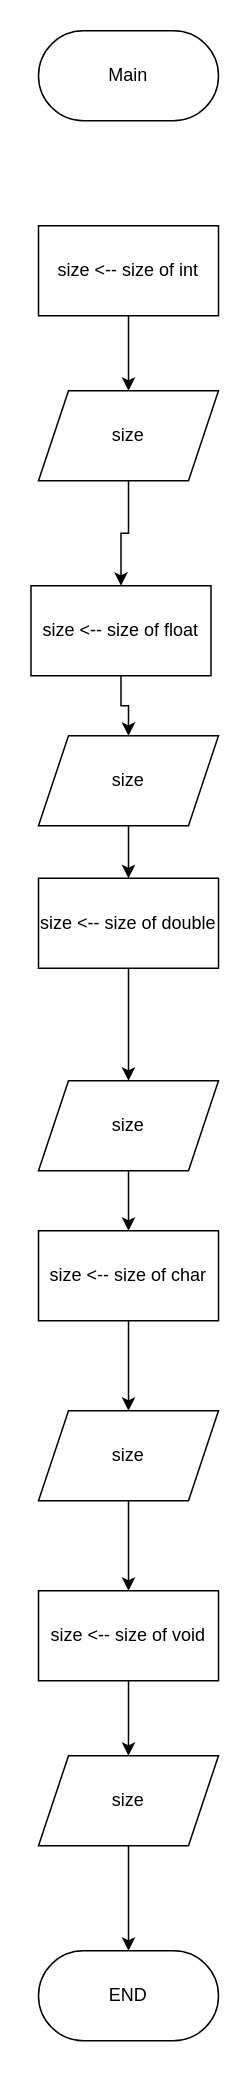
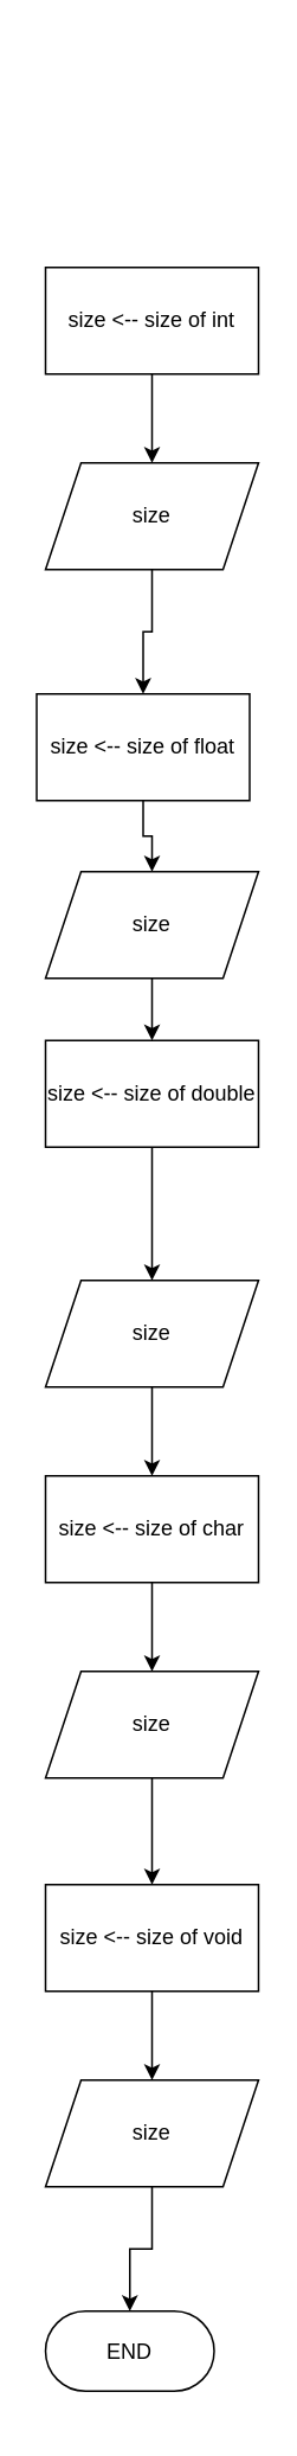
  <mxCell id="0" />
  <mxCell id="1" parent="0" />
- <mxCell id="2" value="Main" style="rounded=1;whiteSpace=wrap;html=1;arcSize=50;" vertex="1" parent="1"><mxGeometry x="25" y="20" width="120" height="60" as="geometry" /></mxCell>
  <mxCell id="3" style="edgeStyle=orthogonalEdgeStyle;rounded=0;orthogonalLoop=1;jettySize=auto;html=1;" edge="1" parent="1" source="4" target="6"><mxGeometry relative="1" as="geometry" /></mxCell>
  <mxCell id="4" value="size &amp;lt;-- size of int" style="rounded=0;whiteSpace=wrap;html=1;" vertex="1" parent="1"><mxGeometry x="25" y="150" width="120" height="60" as="geometry" /></mxCell>
  <mxCell id="5" style="edgeStyle=orthogonalEdgeStyle;rounded=0;orthogonalLoop=1;jettySize=auto;html=1;" edge="1" parent="1" source="6" target="8"><mxGeometry relative="1" as="geometry" /></mxCell>
  <mxCell id="6" value="size" style="shape=parallelogram;perimeter=parallelogramPerimeter;whiteSpace=wrap;html=1;fixedSize=1;" vertex="1" parent="1"><mxGeometry x="25" y="260" width="120" height="60" as="geometry" /></mxCell>
  <mxCell id="7" style="edgeStyle=orthogonalEdgeStyle;rounded=0;orthogonalLoop=1;jettySize=auto;html=1;" edge="1" parent="1" source="8" target="10"><mxGeometry relative="1" as="geometry" /></mxCell>
  <mxCell id="8" value="size &amp;lt;-- size of float" style="rounded=0;whiteSpace=wrap;html=1;" vertex="1" parent="1"><mxGeometry x="20" y="390" width="120" height="60" as="geometry" /></mxCell>
  <mxCell id="9" style="edgeStyle=orthogonalEdgeStyle;rounded=0;orthogonalLoop=1;jettySize=auto;html=1;" edge="1" parent="1" source="10" target="12"><mxGeometry relative="1" as="geometry" /></mxCell>
  <mxCell id="10" value="size" style="shape=parallelogram;perimeter=parallelogramPerimeter;whiteSpace=wrap;html=1;fixedSize=1;" vertex="1" parent="1"><mxGeometry x="25" y="490" width="120" height="60" as="geometry" /></mxCell>
  <mxCell id="11" style="edgeStyle=orthogonalEdgeStyle;rounded=0;orthogonalLoop=1;jettySize=auto;html=1;" edge="1" parent="1" source="12" target="14"><mxGeometry relative="1" as="geometry" /></mxCell>
  <mxCell id="12" value="size &amp;lt;-- size of double" style="rounded=0;whiteSpace=wrap;html=1;" vertex="1" parent="1"><mxGeometry x="25" y="585" width="120" height="60" as="geometry" /></mxCell>
  <mxCell id="13" style="edgeStyle=orthogonalEdgeStyle;rounded=0;orthogonalLoop=1;jettySize=auto;html=1;" edge="1" parent="1" source="14" target="16"><mxGeometry relative="1" as="geometry" /></mxCell>
  <mxCell id="14" value="size" style="shape=parallelogram;perimeter=parallelogramPerimeter;whiteSpace=wrap;html=1;fixedSize=1;" vertex="1" parent="1"><mxGeometry x="25" y="720" width="120" height="60" as="geometry" /></mxCell>
  <mxCell id="15" style="edgeStyle=orthogonalEdgeStyle;rounded=0;orthogonalLoop=1;jettySize=auto;html=1;" edge="1" parent="1" source="16" target="18"><mxGeometry relative="1" as="geometry" /></mxCell>
- <mxCell id="16" value="size &amp;lt;-- size of char" style="rounded=0;whiteSpace=wrap;html=1;" vertex="1" parent="1"><mxGeometry x="25" y="820" width="120" height="60" as="geometry" /></mxCell>
+ <mxCell id="16" value="size &amp;lt;-- size of char" style="rounded=0;whiteSpace=wrap;html=1;" vertex="1" parent="1"><mxGeometry x="25" y="830" width="120" height="60" as="geometry" /></mxCell>
  <mxCell id="17" style="edgeStyle=orthogonalEdgeStyle;rounded=0;orthogonalLoop=1;jettySize=auto;html=1;" edge="1" parent="1" source="18" target="20"><mxGeometry relative="1" as="geometry" /></mxCell>
  <mxCell id="18" value="size" style="shape=parallelogram;perimeter=parallelogramPerimeter;whiteSpace=wrap;html=1;fixedSize=1;" vertex="1" parent="1"><mxGeometry x="25" y="940" width="120" height="60" as="geometry" /></mxCell>
  <mxCell id="19" style="edgeStyle=orthogonalEdgeStyle;rounded=0;orthogonalLoop=1;jettySize=auto;html=1;" edge="1" parent="1" source="20" target="22"><mxGeometry relative="1" as="geometry" /></mxCell>
  <mxCell id="20" value="size &amp;lt;-- size of void" style="rounded=0;whiteSpace=wrap;html=1;" vertex="1" parent="1"><mxGeometry x="25" y="1060" width="120" height="60" as="geometry" /></mxCell>
  <mxCell id="21" style="edgeStyle=orthogonalEdgeStyle;rounded=0;orthogonalLoop=1;jettySize=auto;html=1;" edge="1" parent="1" source="22" target="23"><mxGeometry relative="1" as="geometry" /></mxCell>
  <mxCell id="22" value="size" style="shape=parallelogram;perimeter=parallelogramPerimeter;whiteSpace=wrap;html=1;fixedSize=1;" vertex="1" parent="1"><mxGeometry x="25" y="1170" width="120" height="60" as="geometry" /></mxCell>
- <mxCell id="23" value="END" style="rounded=1;whiteSpace=wrap;html=1;arcSize=50;" vertex="1" parent="1"><mxGeometry x="25" y="1300" width="120" height="60" as="geometry" /></mxCell>
+ <mxCell id="23" value="END" style="rounded=1;whiteSpace=wrap;html=1;arcSize=50;" vertex="1" parent="1"><mxGeometry x="25" y="1300" width="95" height="45" as="geometry" /></mxCell>
